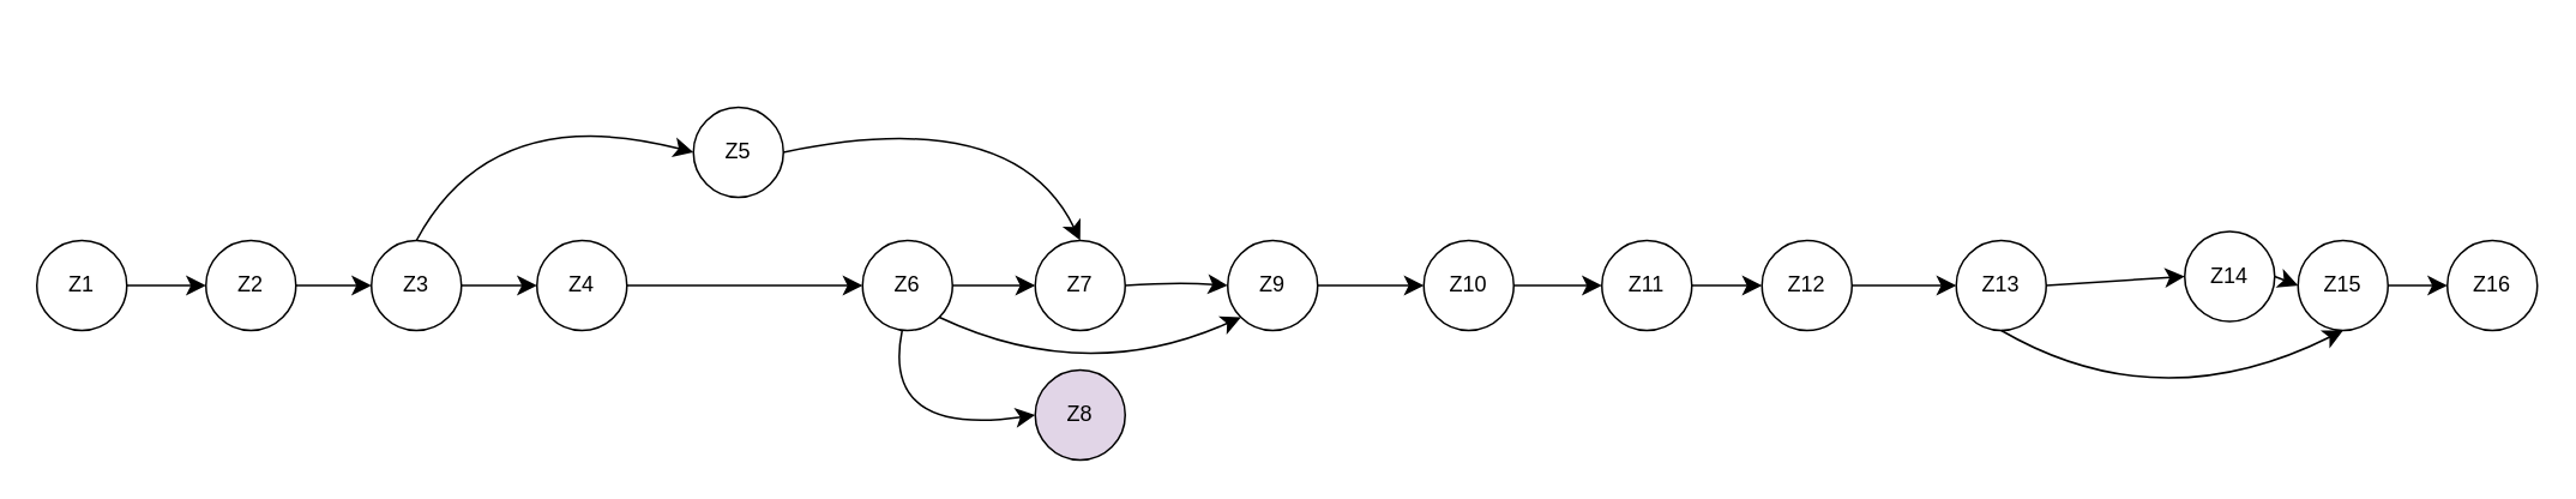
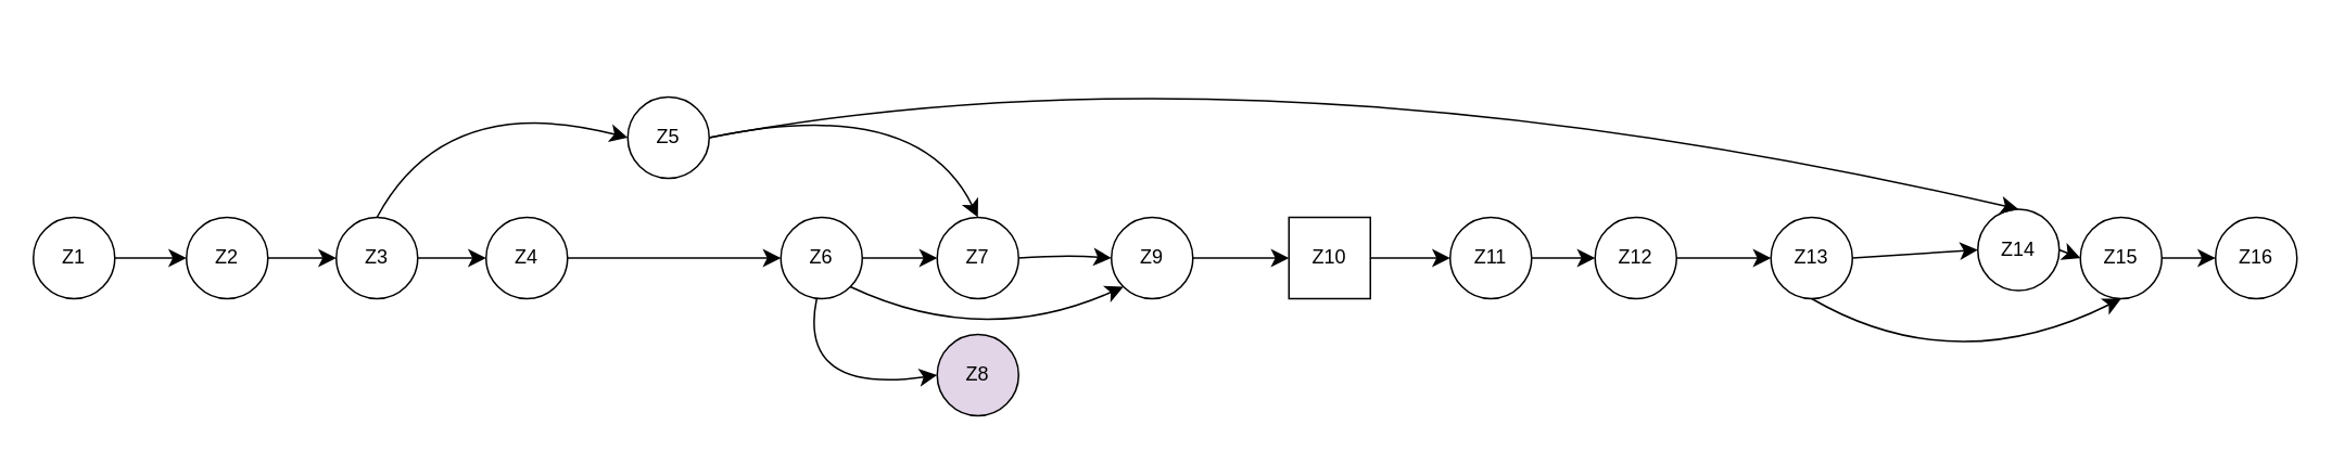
  <mxCell id="0" />
  <mxCell id="1" parent="0" />
  <mxCell id="2" value="Z1" style="ellipse;whiteSpace=wrap;html=1;aspect=fixed;" vertex="1" parent="1"><mxGeometry x="20" y="133" width="50" height="50" as="geometry" /></mxCell>
  <mxCell id="3" value="Z2" style="ellipse;whiteSpace=wrap;html=1;aspect=fixed;" vertex="1" parent="1"><mxGeometry x="114" y="133" width="50" height="50" as="geometry" /></mxCell>
  <mxCell id="4" value="Z3" style="ellipse;whiteSpace=wrap;html=1;aspect=fixed;" vertex="1" parent="1"><mxGeometry x="206" y="133" width="50" height="50" as="geometry" /></mxCell>
  <mxCell id="5" value="Z4" style="ellipse;whiteSpace=wrap;html=1;aspect=fixed;" vertex="1" parent="1"><mxGeometry x="298" y="133" width="50" height="50" as="geometry" /></mxCell>
  <mxCell id="6" value="Z5" style="ellipse;whiteSpace=wrap;html=1;aspect=fixed;" vertex="1" parent="1"><mxGeometry x="385" y="59" width="50" height="50" as="geometry" /></mxCell>
  <mxCell id="7" value="Z6" style="ellipse;whiteSpace=wrap;html=1;aspect=fixed;" vertex="1" parent="1"><mxGeometry x="479" y="133" width="50" height="50" as="geometry" /></mxCell>
  <mxCell id="8" value="Z7" style="ellipse;whiteSpace=wrap;html=1;aspect=fixed;" vertex="1" parent="1"><mxGeometry x="575" y="133" width="50" height="50" as="geometry" /></mxCell>
  <mxCell id="9" value="Z8" style="ellipse;whiteSpace=wrap;html=1;aspect=fixed;fillColor=#e1d5e7;" vertex="1" parent="1"><mxGeometry x="575" y="205" width="50" height="50" as="geometry" /></mxCell>
  <mxCell id="10" value="Z9&lt;span style=&quot;color: rgba(0, 0, 0, 0); font-family: monospace; font-size: 0px; text-align: start; text-wrap-mode: nowrap;&quot;&gt;%3CmxGraphModel%3E%3Croot%3E%3CmxCell%20id%3D%220%22%2F%3E%3CmxCell%20id%3D%221%22%20parent%3D%220%22%2F%3E%3CmxCell%20id%3D%222%22%20value%3D%22Z1%22%20style%3D%22ellipse%3BwhiteSpace%3Dwrap%3Bhtml%3D1%3Baspect%3Dfixed%3B%22%20vertex%3D%221%22%20parent%3D%221%22%3E%3CmxGeometry%20x%3D%224%22%20y%3D%2215%22%20width%3D%2250%22%20height%3D%2250%22%20as%3D%22geometry%22%2F%3E%3C%2FmxCell%3E%3C%2Froot%3E%3C%2FmxGraphModel%3E&lt;/span&gt;" style="ellipse;whiteSpace=wrap;html=1;aspect=fixed;" vertex="1" parent="1"><mxGeometry x="682" y="133" width="50" height="50" as="geometry" /></mxCell>
  <mxCell id="11" value="Z14" style="ellipse;whiteSpace=wrap;html=1;aspect=fixed;" vertex="1" parent="1"><mxGeometry x="1214" y="128" width="50" height="50" as="geometry" /></mxCell>
- <mxCell id="12" value="Z10" style="ellipse;whiteSpace=wrap;html=1;aspect=fixed;" vertex="1" parent="1"><mxGeometry x="791" y="133" width="50" height="50" as="geometry" /></mxCell>
+ <mxCell id="12" value="Z10" style="whiteSpace=wrap;html=1;aspect=fixed;rounded=0;" vertex="1" parent="1"><mxGeometry x="791" y="133" width="50" height="50" as="geometry" /></mxCell>
  <mxCell id="13" value="Z11" style="ellipse;whiteSpace=wrap;html=1;aspect=fixed;" vertex="1" parent="1"><mxGeometry x="890" y="133" width="50" height="50" as="geometry" /></mxCell>
  <mxCell id="14" value="Z12" style="ellipse;whiteSpace=wrap;html=1;aspect=fixed;" vertex="1" parent="1"><mxGeometry x="979" y="133" width="50" height="50" as="geometry" /></mxCell>
  <mxCell id="15" value="Z13" style="ellipse;whiteSpace=wrap;html=1;aspect=fixed;" vertex="1" parent="1"><mxGeometry x="1087" y="133" width="50" height="50" as="geometry" /></mxCell>
  <mxCell id="16" value="" style="endArrow=classic;html=1;rounded=0;fontSize=12;startSize=8;endSize=8;curved=1;exitX=1;exitY=0.5;exitDx=0;exitDy=0;entryX=0;entryY=0.5;entryDx=0;entryDy=0;" edge="1" parent="1" source="2" target="3"><mxGeometry width="50" height="50" relative="1" as="geometry"><mxPoint x="185" y="190" as="sourcePoint" /><mxPoint x="235" y="140" as="targetPoint" /></mxGeometry></mxCell>
  <mxCell id="17" value="" style="endArrow=classic;html=1;rounded=0;fontSize=12;startSize=8;endSize=8;curved=1;exitX=1;exitY=0.5;exitDx=0;exitDy=0;entryX=0;entryY=0.5;entryDx=0;entryDy=0;" edge="1" parent="1" source="3" target="4"><mxGeometry width="50" height="50" relative="1" as="geometry"><mxPoint x="80" y="168" as="sourcePoint" /><mxPoint x="124" y="168" as="targetPoint" /></mxGeometry></mxCell>
  <mxCell id="18" value="" style="endArrow=classic;html=1;rounded=0;fontSize=12;startSize=8;endSize=8;curved=1;exitX=1;exitY=0.5;exitDx=0;exitDy=0;entryX=0;entryY=0.5;entryDx=0;entryDy=0;" edge="1" parent="1" source="4" target="5"><mxGeometry width="50" height="50" relative="1" as="geometry"><mxPoint x="90" y="178" as="sourcePoint" /><mxPoint x="134" y="178" as="targetPoint" /></mxGeometry></mxCell>
  <mxCell id="19" value="" style="endArrow=classic;html=1;rounded=0;fontSize=12;startSize=8;endSize=8;curved=1;exitX=1;exitY=0.5;exitDx=0;exitDy=0;entryX=0;entryY=0.5;entryDx=0;entryDy=0;" edge="1" parent="1" source="7" target="8"><mxGeometry width="50" height="50" relative="1" as="geometry"><mxPoint x="450" y="168" as="sourcePoint" /><mxPoint x="492" y="168" as="targetPoint" /></mxGeometry></mxCell>
  <mxCell id="20" value="" style="endArrow=classic;html=1;rounded=0;fontSize=12;startSize=8;endSize=8;curved=1;exitX=1;exitY=0.5;exitDx=0;exitDy=0;entryX=0;entryY=0.5;entryDx=0;entryDy=0;" edge="1" parent="1" source="10" target="12"><mxGeometry width="50" height="50" relative="1" as="geometry"><mxPoint x="480" y="198" as="sourcePoint" /><mxPoint x="522" y="198" as="targetPoint" /></mxGeometry></mxCell>
  <mxCell id="21" value="" style="endArrow=classic;html=1;rounded=0;fontSize=12;startSize=8;endSize=8;curved=1;exitX=1;exitY=0.5;exitDx=0;exitDy=0;entryX=0;entryY=0.5;entryDx=0;entryDy=0;" edge="1" parent="1" source="12" target="13"><mxGeometry width="50" height="50" relative="1" as="geometry"><mxPoint x="635" y="168" as="sourcePoint" /><mxPoint x="677" y="168" as="targetPoint" /></mxGeometry></mxCell>
  <mxCell id="22" value="" style="endArrow=classic;html=1;rounded=0;fontSize=12;startSize=8;endSize=8;curved=1;exitX=1;exitY=0.5;exitDx=0;exitDy=0;entryX=0;entryY=0.5;entryDx=0;entryDy=0;" edge="1" parent="1" source="13" target="14"><mxGeometry width="50" height="50" relative="1" as="geometry"><mxPoint x="911" y="168" as="sourcePoint" /><mxPoint x="948" y="168" as="targetPoint" /></mxGeometry></mxCell>
  <mxCell id="23" value="" style="endArrow=classic;html=1;rounded=0;fontSize=12;startSize=8;endSize=8;curved=1;exitX=1;exitY=0.5;exitDx=0;exitDy=0;entryX=0;entryY=0.5;entryDx=0;entryDy=0;" edge="1" parent="1" source="15" target="11"><mxGeometry width="50" height="50" relative="1" as="geometry"><mxPoint x="931" y="188" as="sourcePoint" /><mxPoint x="968" y="188" as="targetPoint" /></mxGeometry></mxCell>
  <mxCell id="24" value="Z15" style="ellipse;whiteSpace=wrap;html=1;aspect=fixed;" vertex="1" parent="1"><mxGeometry x="1277" y="133" width="50" height="50" as="geometry" /></mxCell>
  <mxCell id="25" value="Z16" style="ellipse;whiteSpace=wrap;html=1;aspect=fixed;" vertex="1" parent="1"><mxGeometry x="1360" y="133" width="50" height="50" as="geometry" /></mxCell>
  <mxCell id="26" value="" style="endArrow=classic;html=1;rounded=0;fontSize=12;startSize=8;endSize=8;curved=1;exitX=0.5;exitY=0;exitDx=0;exitDy=0;entryX=0;entryY=0.5;entryDx=0;entryDy=0;" edge="1" parent="1" source="4" target="6"><mxGeometry width="50" height="50" relative="1" as="geometry"><mxPoint x="326" y="251" as="sourcePoint" /><mxPoint x="376" y="201" as="targetPoint" /><Array as="points"><mxPoint x="273" y="55" /></Array></mxGeometry></mxCell>
  <mxCell id="27" value="" style="endArrow=classic;html=1;rounded=0;fontSize=12;startSize=8;endSize=8;curved=1;exitX=1;exitY=0.5;exitDx=0;exitDy=0;entryX=0;entryY=0.5;entryDx=0;entryDy=0;" edge="1" parent="1" source="5" target="7"><mxGeometry width="50" height="50" relative="1" as="geometry"><mxPoint x="266" y="168" as="sourcePoint" /><mxPoint x="308" y="168" as="targetPoint" /></mxGeometry></mxCell>
  <mxCell id="28" value="" style="endArrow=classic;html=1;rounded=0;fontSize=12;startSize=8;endSize=8;curved=1;exitX=1;exitY=0.5;exitDx=0;exitDy=0;entryX=0.5;entryY=0;entryDx=0;entryDy=0;" edge="1" parent="1" source="6" target="8"><mxGeometry width="50" height="50" relative="1" as="geometry"><mxPoint x="445" y="94" as="sourcePoint" /><mxPoint x="514" y="143" as="targetPoint" /><Array as="points"><mxPoint x="563" y="57" /></Array></mxGeometry></mxCell>
  <mxCell id="29" value="" style="endArrow=classic;html=1;rounded=0;fontSize=12;startSize=8;endSize=8;curved=1;entryX=0;entryY=0.5;entryDx=0;entryDy=0;" edge="1" parent="1" target="9"><mxGeometry width="50" height="50" relative="1" as="geometry"><mxPoint x="501" y="183" as="sourcePoint" /><mxPoint x="585" y="168" as="targetPoint" /><Array as="points"><mxPoint x="489" y="242" /></Array></mxGeometry></mxCell>
  <mxCell id="30" value="" style="endArrow=classic;html=1;rounded=0;fontSize=12;startSize=8;endSize=8;curved=1;exitX=1;exitY=0.5;exitDx=0;exitDy=0;entryX=0;entryY=0.5;entryDx=0;entryDy=0;" edge="1" parent="1" source="8" target="10"><mxGeometry width="50" height="50" relative="1" as="geometry"><mxPoint x="549" y="178" as="sourcePoint" /><mxPoint x="595" y="178" as="targetPoint" /><Array as="points"><mxPoint x="654" y="156" /></Array></mxGeometry></mxCell>
  <mxCell id="31" value="" style="endArrow=classic;html=1;rounded=0;fontSize=12;startSize=8;endSize=8;curved=1;exitX=1;exitY=1;exitDx=0;exitDy=0;entryX=0;entryY=1;entryDx=0;entryDy=0;" edge="1" parent="1" source="7" target="10"><mxGeometry width="50" height="50" relative="1" as="geometry"><mxPoint x="635" y="168" as="sourcePoint" /><mxPoint x="692" y="168" as="targetPoint" /><Array as="points"><mxPoint x="603" y="214" /></Array></mxGeometry></mxCell>
  <mxCell id="32" value="" style="endArrow=classic;html=1;rounded=0;fontSize=12;startSize=8;endSize=8;curved=1;exitX=0.5;exitY=1;exitDx=0;exitDy=0;entryX=0.5;entryY=1;entryDx=0;entryDy=0;" edge="1" parent="1" source="15" target="24"><mxGeometry width="50" height="50" relative="1" as="geometry"><mxPoint x="950" y="168" as="sourcePoint" /><mxPoint x="989" y="168" as="targetPoint" /><Array as="points"><mxPoint x="1200" y="234" /></Array></mxGeometry></mxCell>
+ <mxCell id="33" value="" style="endArrow=classic;html=1;rounded=0;fontSize=12;startSize=8;endSize=8;curved=1;exitX=1;exitY=0.5;exitDx=0;exitDy=0;entryX=0.5;entryY=0;entryDx=0;entryDy=0;" edge="1" parent="1" source="6" target="11"><mxGeometry width="50" height="50" relative="1" as="geometry"><mxPoint x="445" y="94" as="sourcePoint" /><mxPoint x="610" y="143" as="targetPoint" /><Array as="points"><mxPoint x="773" y="20" /></Array></mxGeometry></mxCell>
  <mxCell id="34" value="" style="endArrow=classic;html=1;rounded=0;fontSize=12;startSize=8;endSize=8;curved=1;exitX=1;exitY=0.5;exitDx=0;exitDy=0;entryX=0;entryY=0.5;entryDx=0;entryDy=0;" edge="1" parent="1" source="14" target="15"><mxGeometry width="50" height="50" relative="1" as="geometry"><mxPoint x="950" y="168" as="sourcePoint" /><mxPoint x="989" y="168" as="targetPoint" /></mxGeometry></mxCell>
  <mxCell id="35" value="" style="endArrow=classic;html=1;rounded=0;fontSize=12;startSize=8;endSize=8;curved=1;exitX=1;exitY=0.5;exitDx=0;exitDy=0;entryX=0;entryY=0.5;entryDx=0;entryDy=0;" edge="1" parent="1" source="11" target="24"><mxGeometry width="50" height="50" relative="1" as="geometry"><mxPoint x="1147" y="168" as="sourcePoint" /><mxPoint x="1204" y="168" as="targetPoint" /></mxGeometry></mxCell>
  <mxCell id="36" value="" style="endArrow=classic;html=1;rounded=0;fontSize=12;startSize=8;endSize=8;curved=1;exitX=1;exitY=0.5;exitDx=0;exitDy=0;entryX=0;entryY=0.5;entryDx=0;entryDy=0;" edge="1" parent="1" source="24" target="25"><mxGeometry width="50" height="50" relative="1" as="geometry"><mxPoint x="1147" y="168" as="sourcePoint" /><mxPoint x="1204" y="168" as="targetPoint" /></mxGeometry></mxCell>
